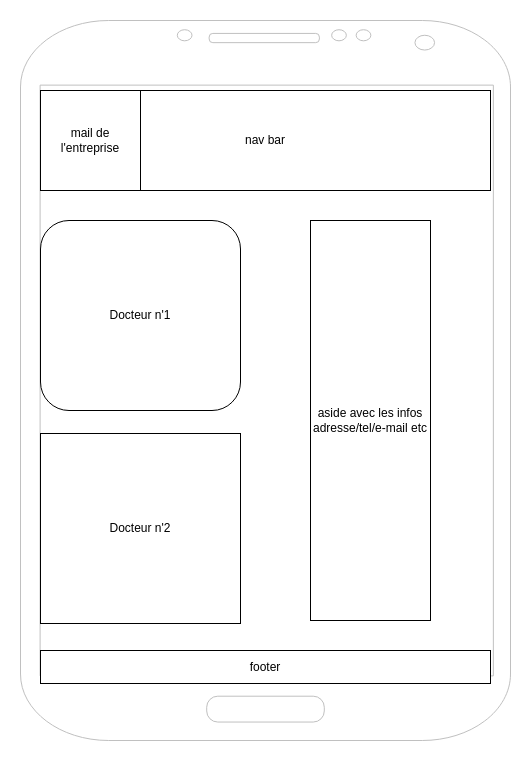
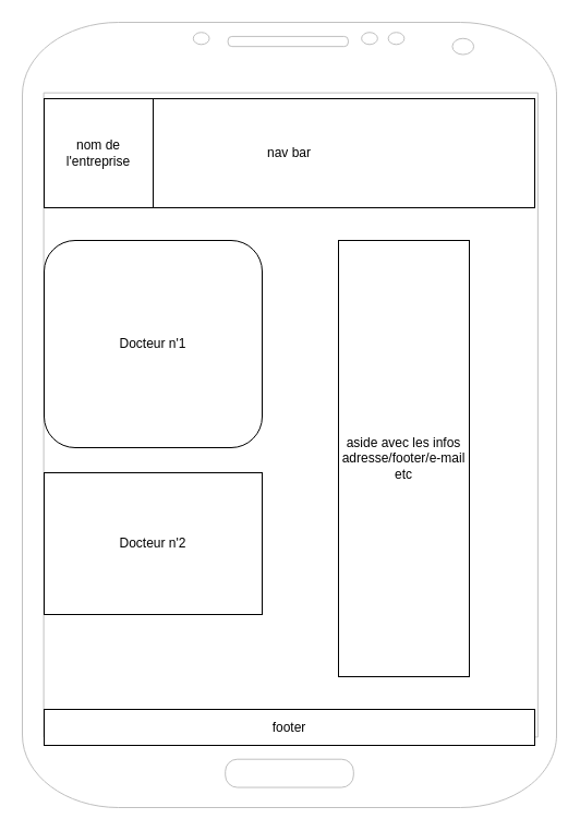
  <mxCell id="0" />
  <mxCell id="1" parent="0" />
  <mxCell id="2" value="" style="verticalLabelPosition=bottom;verticalAlign=top;html=1;shadow=0;dashed=0;strokeWidth=1;shape=mxgraph.android.phone2;fillColor=#ffffff;strokeColor=#c0c0c0;" vertex="1" parent="1"><mxGeometry x="20" width="490" height="720" as="geometry" y="20" /></mxCell>
  <mxCell id="3" value="nav bar" style="rounded=0;whiteSpace=wrap;html=1;" vertex="1" parent="1"><mxGeometry x="40" y="90" width="450" height="100" as="geometry" /></mxCell>
- <mxCell id="4" value="mail de l'entreprise&lt;br&gt;" style="whiteSpace=wrap;html=1;aspect=fixed;" vertex="1" parent="1"><mxGeometry x="40" y="90" width="100" height="100" as="geometry" /></mxCell>
+ <mxCell id="4" value="nom de l'entreprise&lt;br&gt;" style="whiteSpace=wrap;html=1;aspect=fixed;" vertex="1" parent="1"><mxGeometry x="40" y="90" width="100" height="100" as="geometry" /></mxCell>
  <mxCell id="5" value="Docteur n'1" style="whiteSpace=wrap;html=1;rounded=1;" vertex="1" parent="1"><mxGeometry x="40" y="220" width="200" height="190" as="geometry" /></mxCell>
- <mxCell id="6" value="Docteur n'2" style="rounded=0;whiteSpace=wrap;html=1;" vertex="1" parent="1"><mxGeometry x="40" y="433" width="200" height="190" as="geometry" /></mxCell>
+ <mxCell id="6" value="Docteur n'2" style="rounded=0;whiteSpace=wrap;html=1;" vertex="1" parent="1"><mxGeometry x="40" y="433" width="200" height="130" as="geometry" /></mxCell>
  <mxCell id="7" value="footer" style="rounded=0;whiteSpace=wrap;html=1;" vertex="1" parent="1"><mxGeometry x="40" y="650" width="450" height="33" as="geometry" /></mxCell>
- <mxCell id="8" value="aside avec les infos adresse/tel/e-mail etc&lt;br&gt;" style="rounded=0;whiteSpace=wrap;html=1;" vertex="1" parent="1"><mxGeometry x="310" y="220" width="120" height="400" as="geometry" /></mxCell>
+ <mxCell id="8" value="aside avec les infos adresse/footer/e-mail etc&lt;br&gt;" style="rounded=0;whiteSpace=wrap;html=1;" vertex="1" parent="1"><mxGeometry x="310" y="220" width="120" height="400" as="geometry" /></mxCell>
